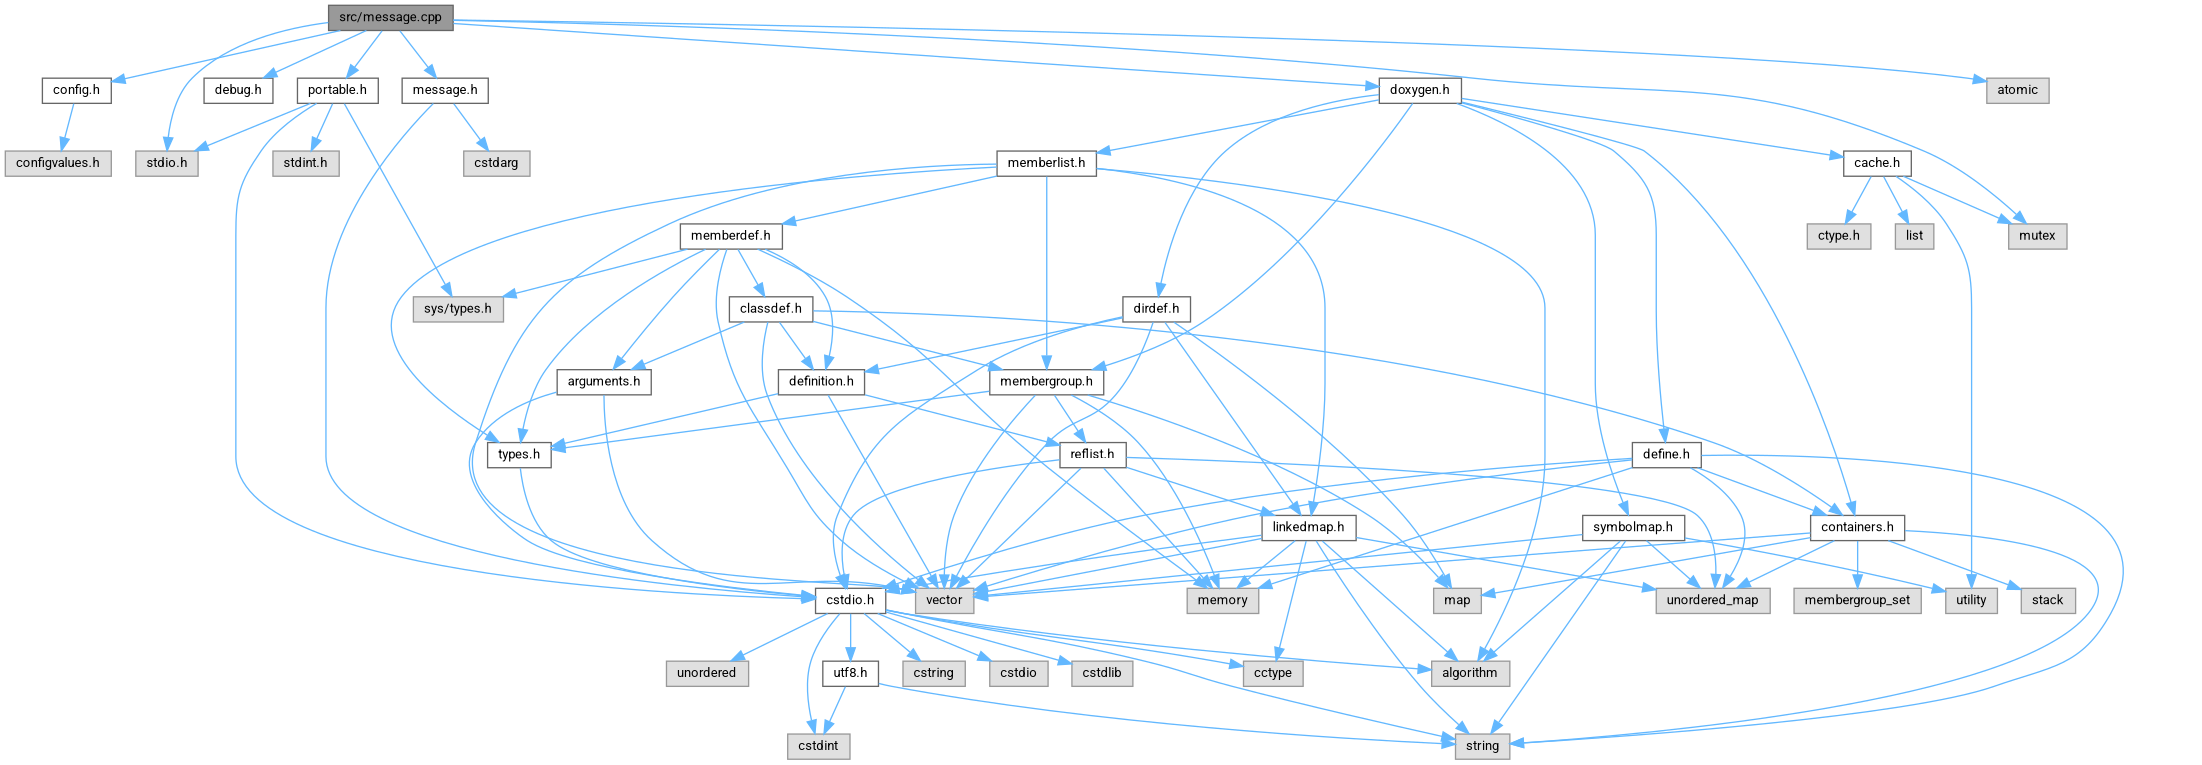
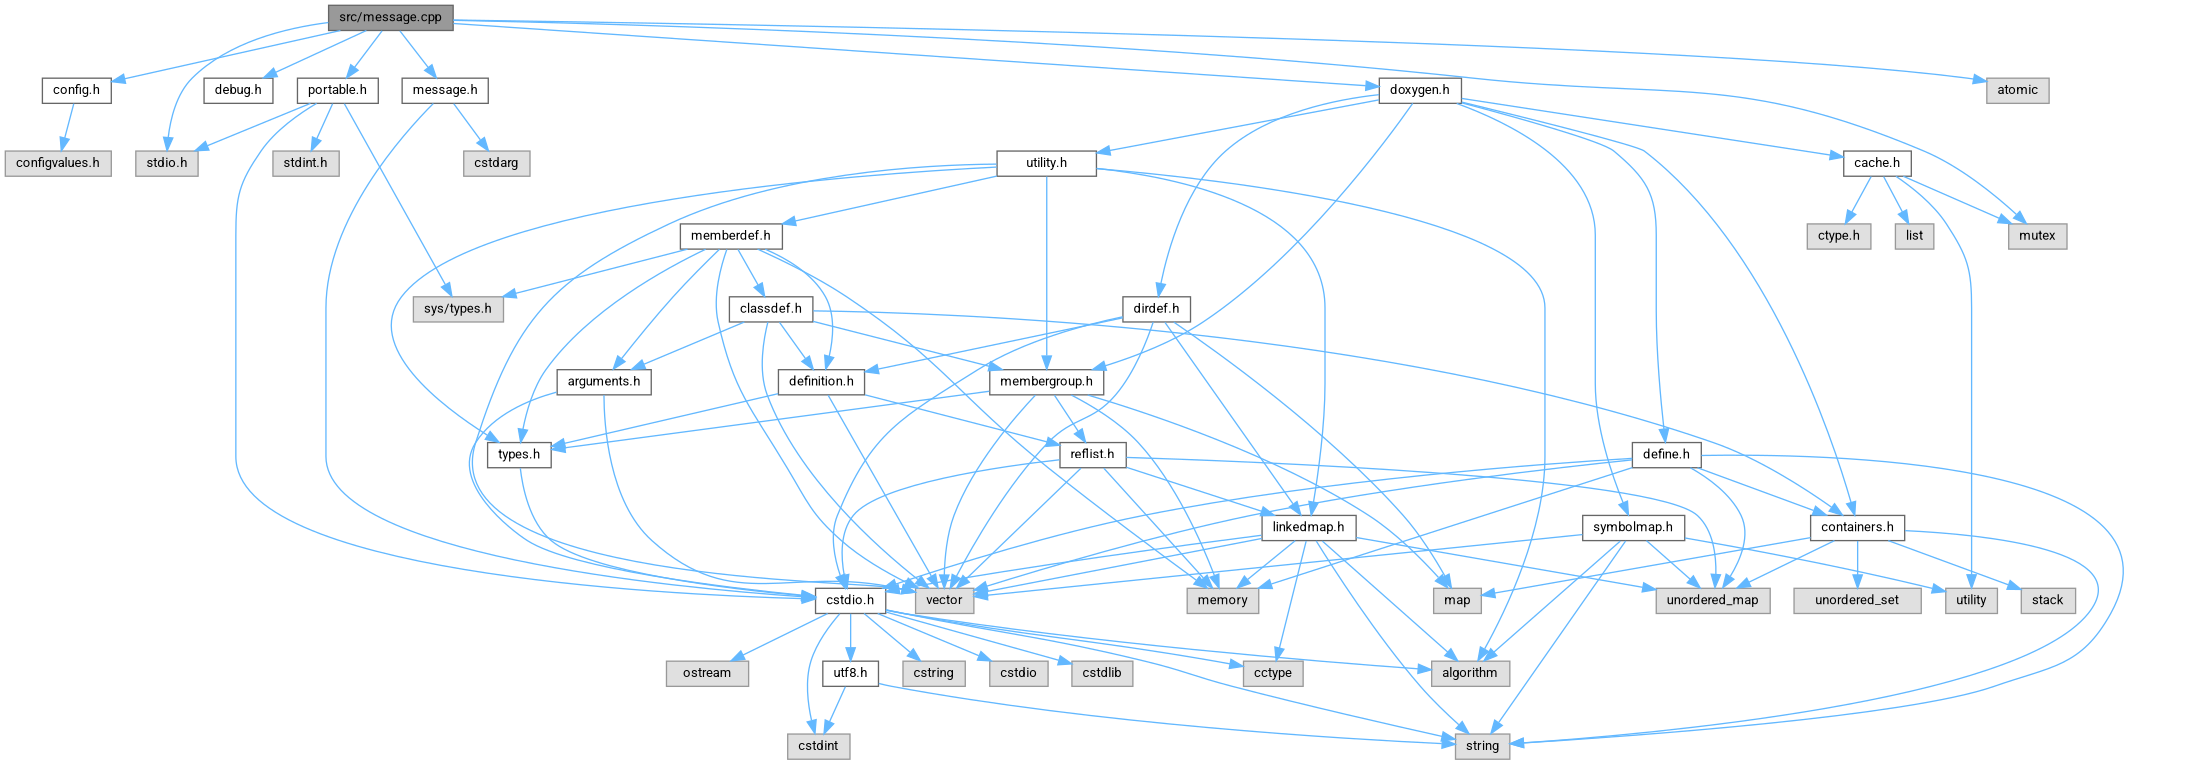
  digraph {
    fontname=Roboto
    node [color=grey60 fillcolor="#E0E0E0" fontname=Roboto fontsize=10 shape=box style=filled]
    edge [color=steelblue1 fontname=Roboto fontsize=10 labelfontname=Helvetica labelfontsize=10 style=solid]
    n1 [color=gray40 fillcolor=grey60 fontcolor=black height=0.2 label="src/message.cpp" width=0.4]
    n2 [height=0.2 label="stdio.h" width=0.4]
    n3 [color=grey40 fillcolor=white height=0.2 label="config.h" width=0.4]
    n4 [color=grey40 fillcolor=white height=0.2 label="debug.h" width=0.4]
    n5 [color=grey40 fillcolor=white height=0.2 label="portable.h" width=0.4]
    n6 [color=grey40 fillcolor=white height=0.2 label="message.h" width=0.4]
    n7 [color=grey40 fillcolor=white height=0.2 label="doxygen.h" width=0.4]
    n8 [height=0.2 label=mutex width=0.4]
    n9 [height=0.2 label=atomic width=0.4]
    n10 [height=0.2 label="configvalues.h" width=0.4]
    n11 [height=0.2 label="sys/types.h" width=0.4]
    n12 [height=0.2 label="stdint.h" width=0.4]
    n13 [color=grey40 fillcolor=white height=0.2 label="cstdio.h" width=0.4]
    n14 [height=0.2 label=cstdarg width=0.4]
    n15 [color=grey40 fillcolor=white height=0.2 label="containers.h" width=0.4]
    n16 [color=grey40 fillcolor=white height=0.2 label="membergroup.h" width=0.4]
    n17 [color=grey40 fillcolor=white height=0.2 label="dirdef.h" width=0.4]
-   n18 [color=grey40 fillcolor=white height=0.2 label="memberlist.h" width=0.4]
+   n18 [color=grey40 fillcolor=white height=0.2 label="utility.h" width=0.4]
    n19 [color=grey40 fillcolor=white height=0.2 label="define.h" width=0.4]
    n20 [color=grey40 fillcolor=white height=0.2 label="cache.h" width=0.4]
    n21 [color=grey40 fillcolor=white height=0.2 label="symbolmap.h" width=0.4]
    n22 [height=0.2 label=string width=0.4]
    n23 [height=0.2 label=algorithm width=0.4]
    n24 [height=0.2 label=cctype width=0.4]
    n25 [height=0.2 label=cstring width=0.4]
    n26 [height=0.2 label=cstdio width=0.4]
    n27 [height=0.2 label=cstdlib width=0.4]
    n28 [height=0.2 label=cstdint width=0.4]
-   n29 [height=0.2 label=unordered width=0.4]
+   n29 [height=0.2 label=ostream width=0.4]
    n30 [color=grey40 fillcolor=white height=0.2 label="utf8.h" width=0.4]
    n31 [height=0.2 label=vector width=0.4]
    n32 [height=0.2 label=map width=0.4]
-   n33 [height=0.2 label=membergroup_set width=0.4]
+   n33 [height=0.2 label=unordered_set width=0.4]
    n34 [height=0.2 label=unordered_map width=0.4]
    n35 [height=0.2 label=stack width=0.4]
    n36 [height=0.2 label=memory width=0.4]
    n37 [color=grey40 fillcolor=white height=0.2 label="types.h" width=0.4]
    n38 [color=grey40 fillcolor=white height=0.2 label="reflist.h" width=0.4]
    n39 [color=grey40 fillcolor=white height=0.2 label="linkedmap.h" width=0.4]
    n40 [color=grey40 fillcolor=white height=0.2 label="definition.h" width=0.4]
    n41 [color=grey40 fillcolor=white height=0.2 label="memberdef.h" width=0.4]
    n42 [height=0.2 label=list width=0.4]
    n43 [height=0.2 label=utility width=0.4]
    n44 [height=0.2 label="ctype.h" width=0.4]
    n45 [color=grey40 fillcolor=white height=0.2 label="arguments.h" width=0.4]
    n46 [color=grey40 fillcolor=white height=0.2 label="classdef.h" width=0.4]
    n1 -> n2
    n1 -> n3
    n1 -> n4
    n1 -> n5
    n1 -> n6
    n1 -> n7
    n1 -> n8
    n1 -> n9
    n3 -> n10
    n5 -> n2
    n5 -> n11
    n5 -> n12
    n5 -> n13
    n6 -> n13
    n6 -> n14
    n7 -> n15
    n7 -> n16
    n7 -> n17
    n7 -> n18
    n7 -> n19
    n7 -> n20
    n7 -> n21
    n13 -> n22
    n13 -> n23
    n13 -> n24
    n13 -> n25
    n13 -> n26
    n13 -> n27
    n13 -> n28
    n13 -> n29
    n13 -> n30
    n15 -> n22
-   n15 -> n31
    n15 -> n32
    n15 -> n33
    n15 -> n34
    n15 -> n35
    n16 -> n31
    n16 -> n32
    n16 -> n36
    n16 -> n37
    n16 -> n38
    n17 -> n13
    n17 -> n31
    n17 -> n32
    n17 -> n39
    n17 -> n40
    n18 -> n16
    n18 -> n23
    n18 -> n31
    n18 -> n37
    n18 -> n39
    n18 -> n41
    n19 -> n13
    n19 -> n15
    n19 -> n22
    n19 -> n31
    n19 -> n34
    n19 -> n36
    n20 -> n8
    n20 -> n42
    n20 -> n43
    n20 -> n44
    n21 -> n22
    n21 -> n23
    n21 -> n31
    n21 -> n34
    n21 -> n43
    n30 -> n22
    n30 -> n28
    n37 -> n13
    n38 -> n13
    n38 -> n31
    n38 -> n34
    n38 -> n36
    n38 -> n39
    n39 -> n13
    n39 -> n22
    n39 -> n23
    n39 -> n24
    n39 -> n31
    n39 -> n34
    n39 -> n36
    n40 -> n31
    n40 -> n37
    n40 -> n38
    n41 -> n11
    n41 -> n31
    n41 -> n36
    n41 -> n37
    n41 -> n40
    n41 -> n45
    n41 -> n46
    n45 -> n13
    n45 -> n31
    n46 -> n15
    n46 -> n16
    n46 -> n31
    n46 -> n40
    n46 -> n45
  }
